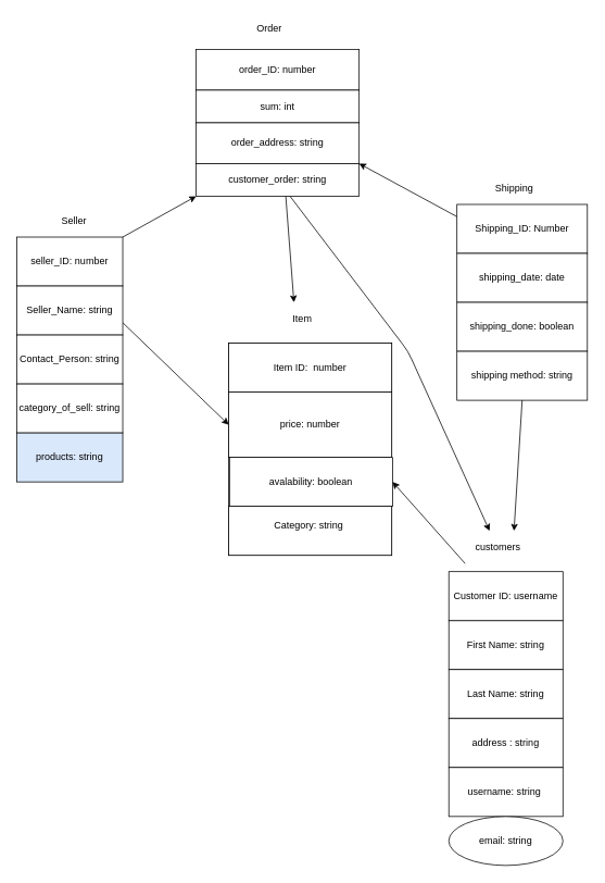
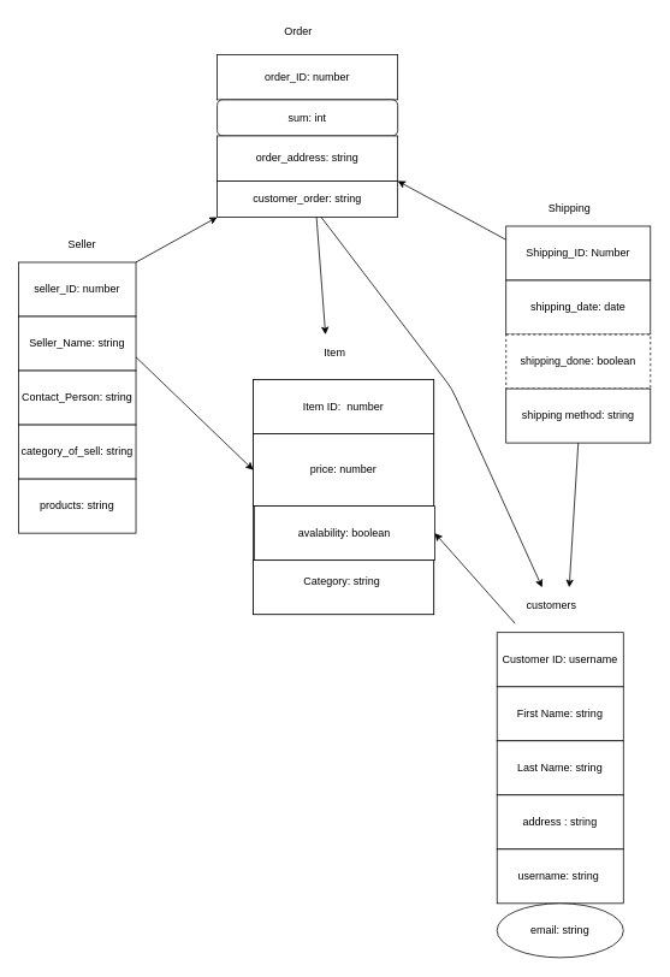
  <mxCell id="0" />
  <mxCell id="1" parent="0" />
  <mxCell id="2" value="" style="rounded=0;whiteSpace=wrap;html=1;" vertex="1" parent="1"><mxGeometry x="280" y="420" width="200" height="260" as="geometry" /></mxCell>
  <mxCell id="3" value="Item ID:&amp;nbsp; number" style="rounded=0;whiteSpace=wrap;html=1;" vertex="1" parent="1"><mxGeometry x="280" y="420" width="200" height="60" as="geometry" /></mxCell>
  <mxCell id="4" value="Item" style="text;html=1;align=center;verticalAlign=middle;resizable=0;points=[];autosize=1;strokeColor=none;fillColor=none;" vertex="1" parent="1"><mxGeometry x="350" y="380" width="40" height="20" as="geometry" /></mxCell>
  <mxCell id="5" value="price: number" style="rounded=0;whiteSpace=wrap;html=1;" vertex="1" parent="1"><mxGeometry x="280" y="480" width="200" height="80" as="geometry" /></mxCell>
  <mxCell id="6" value="avalability: boolean" style="rounded=0;whiteSpace=wrap;html=1;" vertex="1" parent="1"><mxGeometry x="281" y="560" width="200" height="60" as="geometry" /></mxCell>
  <mxCell id="7" value="Category: string&amp;nbsp;&lt;span style=&quot;color: rgba(0 , 0 , 0 , 0) ; font-family: monospace ; font-size: 0px&quot;&gt;%3CmxGraphModel%3E%3Croot%3E%3CmxCell%20id%3D%220%22%2F%3E%3CmxCell%20id%3D%221%22%20parent%3D%220%22%2F%3E%3CmxCell%20id%3D%222%22%20value%3D%22Label%22%20style%3D%22edgeLabel%3Bresizable%3D0%3Bhtml%3D1%3Balign%3Dcenter%3BverticalAlign%3Dmiddle%3B%22%20connectable%3D%220%22%20vertex%3D%221%22%20parent%3D%221%22%3E%3CmxGeometry%20x%3D%22224.582%22%20y%3D%2235.232%22%20as%3D%22geometry%22%2F%3E%3C%2FmxCell%3E%3C%2Froot%3E%3C%2FmxGraphModel%3E&lt;/span&gt;&lt;br&gt;&amp;nbsp;&lt;span style=&quot;color: rgba(0 , 0 , 0 , 0) ; font-family: monospace ; font-size: 0px&quot;&gt;%3CmxGraphModel%3E%3Croot%3E%3CmxCell%20id%3D%220%22%2F%3E%3CmxCell%20id%3D%221%22%20parent%3D%220%22%2F%3E%3CmxCell%20id%3D%222%22%20value%3D%22Label%22%20style%3D%22edgeLabel%3Bresizable%3D0%3Bhtml%3D1%3Balign%3Dcenter%3BverticalAlign%3Dmiddle%3B%22%20connectable%3D%220%22%20vertex%3D%221%22%20parent%3D%221%22%3E%3CmxGeometry%20x%3D%22224.582%22%20y%3D%2235.232%22%20as%3D%22geometry%22%2F%3E%3C%2FmxCell%3E%3C%2Froot%3E%3C%2FmxGraphModel%3E&lt;/span&gt;" style="rounded=0;whiteSpace=wrap;html=1;" vertex="1" parent="1"><mxGeometry x="280" y="620" width="200" height="60" as="geometry" /></mxCell>
  <mxCell id="8" value="seller_ID: number" style="rounded=0;whiteSpace=wrap;html=1;" vertex="1" parent="1"><mxGeometry x="20" y="290" width="130" height="60" as="geometry" /></mxCell>
  <mxCell id="9" value="Seller" style="text;html=1;align=center;verticalAlign=middle;resizable=0;points=[];autosize=1;strokeColor=none;fillColor=none;" vertex="1" parent="1"><mxGeometry x="65" y="260" width="50" height="20" as="geometry" /></mxCell>
  <mxCell id="10" value="Seller_Name: string" style="rounded=0;whiteSpace=wrap;html=1;" vertex="1" parent="1"><mxGeometry x="20" y="350" width="130" height="60" as="geometry" /></mxCell>
  <mxCell id="11" value="Contact_Person: string" style="rounded=0;whiteSpace=wrap;html=1;" vertex="1" parent="1"><mxGeometry x="20" y="410" width="130" height="60" as="geometry" /></mxCell>
  <mxCell id="12" value="category_of_sell: string" style="rounded=0;whiteSpace=wrap;html=1;" vertex="1" parent="1"><mxGeometry x="20" y="470" width="130" height="60" as="geometry" /></mxCell>
- <mxCell id="13" value="products: string" style="rounded=0;whiteSpace=wrap;html=1;fillColor=#dae8fc;" vertex="1" parent="1"><mxGeometry x="20" y="530" width="130" height="60" as="geometry" /></mxCell>
+ <mxCell id="13" value="products: string" style="rounded=0;whiteSpace=wrap;html=1;" vertex="1" parent="1"><mxGeometry x="20" y="530" width="130" height="60" as="geometry" /></mxCell>
  <mxCell id="14" value="" style="endArrow=classic;html=1;exitX=1;exitY=0.75;exitDx=0;exitDy=0;entryX=0;entryY=0.5;entryDx=0;entryDy=0;" edge="1" parent="1" source="10" target="5"><mxGeometry width="50" height="50" relative="1" as="geometry"><mxPoint x="380" y="440" as="sourcePoint" /><mxPoint x="430" y="390" as="targetPoint" /></mxGeometry></mxCell>
  <mxCell id="15" value="order_ID: number" style="rounded=0;whiteSpace=wrap;html=1;" vertex="1" parent="1"><mxGeometry x="240" y="60" width="200" height="50" as="geometry" /></mxCell>
- <mxCell id="16" value="sum: int" style="rounded=0;whiteSpace=wrap;html=1;" vertex="1" parent="1"><mxGeometry x="240" y="110" width="200" height="40" as="geometry" /></mxCell>
+ <mxCell id="16" value="sum: int" style="whiteSpace=wrap;html=1;rounded=1;" vertex="1" parent="1"><mxGeometry x="240" y="110" width="200" height="40" as="geometry" /></mxCell>
  <mxCell id="17" value="order_address: string" style="rounded=0;whiteSpace=wrap;html=1;" vertex="1" parent="1"><mxGeometry x="240" y="150" width="200" height="50" as="geometry" /></mxCell>
  <mxCell id="18" value="customer_order: string" style="rounded=0;whiteSpace=wrap;html=1;" vertex="1" parent="1"><mxGeometry x="240" y="200" width="200" height="40" as="geometry" /></mxCell>
  <mxCell id="19" value="Order" style="text;html=1;strokeColor=none;fillColor=none;align=center;verticalAlign=middle;whiteSpace=wrap;rounded=0;" vertex="1" parent="1"><mxGeometry x="300" y="20" width="60" height="30" as="geometry" /></mxCell>
  <mxCell id="20" value="" style="endArrow=classic;html=1;" edge="1" parent="1"><mxGeometry width="50" height="50" relative="1" as="geometry"><mxPoint x="350" y="240" as="sourcePoint" /><mxPoint x="360" y="370" as="targetPoint" /></mxGeometry></mxCell>
  <mxCell id="21" value="" style="endArrow=classic;html=1;exitX=1;exitY=0;exitDx=0;exitDy=0;entryX=0;entryY=1;entryDx=0;entryDy=0;" edge="1" parent="1" source="8" target="18"><mxGeometry relative="1" as="geometry"><mxPoint x="360" y="310" as="sourcePoint" /><mxPoint x="460" y="310" as="targetPoint" /></mxGeometry></mxCell>
  <mxCell id="22" value="Shipping_ID: Number" style="rounded=0;whiteSpace=wrap;html=1;" vertex="1" parent="1"><mxGeometry x="560" y="250" width="160" height="60" as="geometry" /></mxCell>
  <mxCell id="23" value="Shipping" style="text;html=1;align=center;verticalAlign=middle;resizable=0;points=[];autosize=1;strokeColor=none;fillColor=none;" vertex="1" parent="1"><mxGeometry x="600" y="220" width="60" height="20" as="geometry" /></mxCell>
  <mxCell id="24" value="shipping_date: date" style="rounded=0;whiteSpace=wrap;html=1;" vertex="1" parent="1"><mxGeometry x="560" y="310" width="160" height="60" as="geometry" /></mxCell>
- <mxCell id="25" value="shipping_done: boolean" style="rounded=0;whiteSpace=wrap;html=1;" vertex="1" parent="1"><mxGeometry x="560" y="370" width="160" height="60" as="geometry" /></mxCell>
+ <mxCell id="25" value="shipping_done: boolean" style="rounded=0;whiteSpace=wrap;html=1;dashed=1;" vertex="1" parent="1"><mxGeometry x="560" y="370" width="160" height="60" as="geometry" /></mxCell>
  <mxCell id="26" value="shipping method: string" style="rounded=0;whiteSpace=wrap;html=1;" vertex="1" parent="1"><mxGeometry x="560" y="430" width="160" height="60" as="geometry" /></mxCell>
  <mxCell id="27" value="" style="endArrow=classic;html=1;exitX=0;exitY=0.25;exitDx=0;exitDy=0;" edge="1" parent="1" source="22"><mxGeometry width="50" height="50" relative="1" as="geometry"><mxPoint x="380" y="240" as="sourcePoint" /><mxPoint x="440" y="200" as="targetPoint" /></mxGeometry></mxCell>
  <mxCell id="28" value="First Name: string" style="rounded=0;whiteSpace=wrap;html=1;" vertex="1" parent="1"><mxGeometry x="550" y="760" width="140" height="60" as="geometry" /></mxCell>
  <mxCell id="29" value="Customer ID: username" style="rounded=0;whiteSpace=wrap;html=1;" vertex="1" parent="1"><mxGeometry x="550" y="700" width="140" height="60" as="geometry" /></mxCell>
  <mxCell id="30" value="customers" style="text;html=1;align=center;verticalAlign=middle;resizable=0;points=[];autosize=1;strokeColor=none;fillColor=none;" vertex="1" parent="1"><mxGeometry x="575" y="660" width="70" height="20" as="geometry" /></mxCell>
  <mxCell id="31" value="Last Name: string" style="rounded=0;whiteSpace=wrap;html=1;" vertex="1" parent="1"><mxGeometry x="550" y="820" width="140" height="60" as="geometry" /></mxCell>
  <mxCell id="32" value="address : string" style="rounded=0;whiteSpace=wrap;html=1;" vertex="1" parent="1"><mxGeometry x="550" y="880" width="140" height="60" as="geometry" /></mxCell>
  <mxCell id="33" value="username: string&amp;nbsp;" style="rounded=0;whiteSpace=wrap;html=1;" vertex="1" parent="1"><mxGeometry x="550" y="940" width="140" height="60" as="geometry" /></mxCell>
  <mxCell id="34" value="email: string" style="ellipse;whiteSpace=wrap;html=1;" vertex="1" parent="1"><mxGeometry x="550" y="1000" width="140" height="60" as="geometry" /></mxCell>
  <mxCell id="35" value="" style="endArrow=classic;html=1;entryX=1;entryY=0.5;entryDx=0;entryDy=0;" edge="1" parent="1" target="6"><mxGeometry width="50" height="50" relative="1" as="geometry"><mxPoint x="570" y="690" as="sourcePoint" /><mxPoint x="430" y="490" as="targetPoint" /></mxGeometry></mxCell>
  <mxCell id="36" value="" style="endArrow=classic;html=1;exitX=0.5;exitY=1;exitDx=0;exitDy=0;" edge="1" parent="1" source="26"><mxGeometry width="50" height="50" relative="1" as="geometry"><mxPoint x="645" y="560" as="sourcePoint" /><mxPoint x="630" y="650" as="targetPoint" /></mxGeometry></mxCell>
  <mxCell id="37" value="" style="endArrow=classic;html=1;" edge="1" parent="1" source="18"><mxGeometry width="50" height="50" relative="1" as="geometry"><mxPoint x="380" y="440" as="sourcePoint" /><mxPoint x="600" y="650" as="targetPoint" /><Array as="points"><mxPoint x="500" y="430" /></Array></mxGeometry></mxCell>
